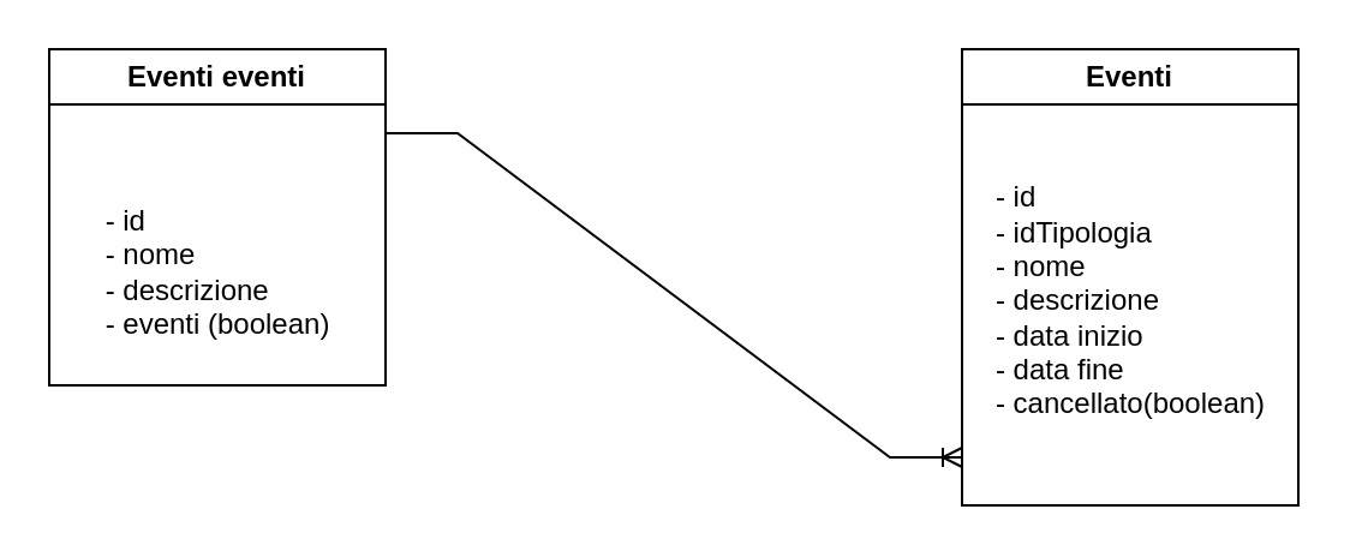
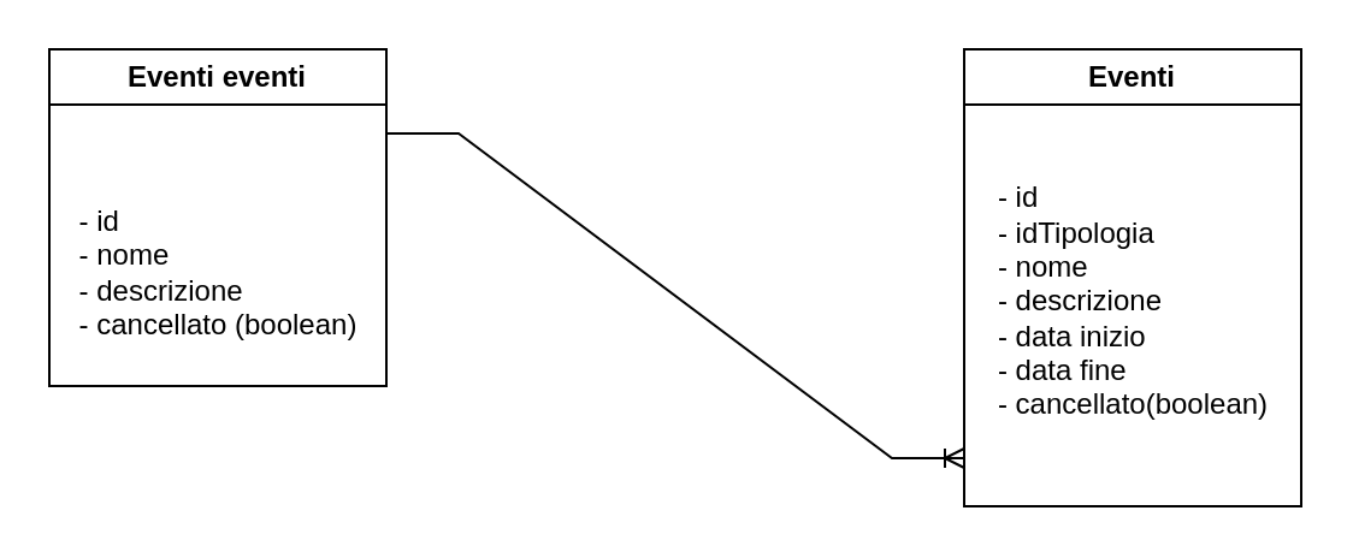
  <mxCell id="0" />
  <mxCell id="1" parent="0" />
  <mxCell id="2" value="Eventi" style="swimlane;whiteSpace=wrap;html=1;" vertex="1" parent="1"><mxGeometry x="400" y="20" width="140" height="190" as="geometry" /></mxCell>
  <mxCell id="3" value="&lt;div style=&quot;text-align: left;&quot;&gt;&lt;span style=&quot;background-color: initial;&quot;&gt;- id&lt;/span&gt;&lt;/div&gt;&lt;div style=&quot;text-align: left;&quot;&gt;&lt;span style=&quot;background-color: initial;&quot;&gt;- idTipologia&lt;/span&gt;&lt;/div&gt;&lt;div style=&quot;text-align: left;&quot;&gt;&lt;span style=&quot;background-color: initial;&quot;&gt;- nome&lt;/span&gt;&lt;/div&gt;&lt;div style=&quot;text-align: left;&quot;&gt;&lt;span style=&quot;background-color: initial;&quot;&gt;- descrizione&lt;/span&gt;&lt;/div&gt;&lt;div style=&quot;text-align: left;&quot;&gt;&lt;span style=&quot;background-color: initial;&quot;&gt;- data inizio&amp;nbsp;&lt;/span&gt;&lt;/div&gt;&lt;div style=&quot;text-align: left;&quot;&gt;&lt;span style=&quot;background-color: initial;&quot;&gt;- data fine&lt;/span&gt;&lt;/div&gt;&lt;span style=&quot;text-align: left;&quot;&gt;- cancellato(boolean)&lt;/span&gt;" style="text;html=1;align=center;verticalAlign=middle;resizable=0;points=[];autosize=1;strokeColor=none;fillColor=none;" vertex="1" parent="2"><mxGeometry y="50" width="140" height="110" as="geometry" /></mxCell>
  <mxCell id="4" value="Eventi eventi" style="swimlane;whiteSpace=wrap;html=1;" vertex="1" parent="1"><mxGeometry x="20" y="20" width="140" height="140" as="geometry" /></mxCell>
- <mxCell id="5" value="&lt;div style=&quot;text-align: left;&quot;&gt;&lt;span style=&quot;background-color: initial;&quot;&gt;- id&lt;/span&gt;&lt;/div&gt;&lt;div style=&quot;text-align: left;&quot;&gt;&lt;span style=&quot;background-color: initial;&quot;&gt;- nome&lt;/span&gt;&lt;/div&gt;&lt;div style=&quot;text-align: left;&quot;&gt;&lt;span style=&quot;background-color: initial;&quot;&gt;- descrizione&lt;/span&gt;&lt;/div&gt;&lt;div style=&quot;text-align: left;&quot;&gt;&lt;span style=&quot;background-color: initial;&quot;&gt;- eventi (boolean)&lt;/span&gt;&lt;/div&gt;" style="text;html=1;align=center;verticalAlign=middle;resizable=0;points=[];autosize=1;strokeColor=none;fillColor=none;" vertex="1" parent="4"><mxGeometry y="57.5" width="140" height="70" as="geometry" /></mxCell>
+ <mxCell id="5" value="&lt;div style=&quot;text-align: left;&quot;&gt;&lt;span style=&quot;background-color: initial;&quot;&gt;- id&lt;/span&gt;&lt;/div&gt;&lt;div style=&quot;text-align: left;&quot;&gt;&lt;span style=&quot;background-color: initial;&quot;&gt;- nome&lt;/span&gt;&lt;/div&gt;&lt;div style=&quot;text-align: left;&quot;&gt;&lt;span style=&quot;background-color: initial;&quot;&gt;- descrizione&lt;/span&gt;&lt;/div&gt;&lt;div style=&quot;text-align: left;&quot;&gt;&lt;span style=&quot;background-color: initial;&quot;&gt;- cancellato (boolean)&lt;/span&gt;&lt;/div&gt;" style="text;html=1;align=center;verticalAlign=middle;resizable=0;points=[];autosize=1;strokeColor=none;fillColor=none;" vertex="1" parent="4"><mxGeometry y="57.5" width="140" height="70" as="geometry" /></mxCell>
  <mxCell id="6" value="" style="edgeStyle=entityRelationEdgeStyle;fontSize=12;html=1;endArrow=ERoneToMany;rounded=0;exitX=1;exitY=0.25;exitDx=0;exitDy=0;" edge="1" parent="1" source="4"><mxGeometry width="100" height="100" relative="1" as="geometry"><mxPoint x="260" y="250" as="sourcePoint" /><mxPoint x="400" y="190" as="targetPoint" /></mxGeometry></mxCell>
